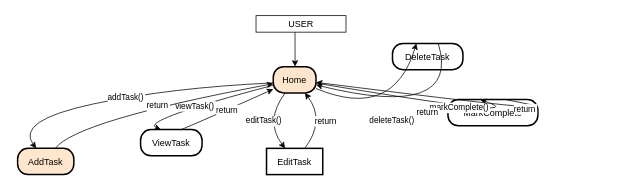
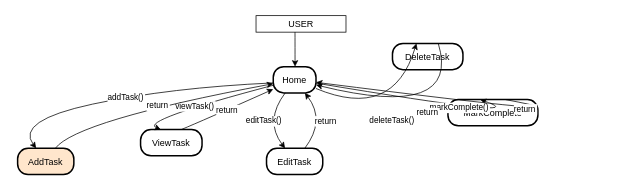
  <mxCell id="0" />
  <mxCell id="1" parent="0" />
  <mxCell id="2" value="" style="ellipse;fillColor=strokeColor;" parent="1" vertex="1"><mxGeometry x="386" y="24" width="14" height="14" as="geometry" /></mxCell>
- <mxCell id="3" value="Home" style="rounded=1;arcSize=40;strokeWidth=2;fillColor=#ffe6cc;" parent="1" vertex="1"><mxGeometry x="364" y="88" width="57" height="35" as="geometry" /></mxCell>
+ <mxCell id="3" value="Home" style="rounded=1;arcSize=40;strokeWidth=2" parent="1" vertex="1"><mxGeometry x="364" y="88" width="57" height="35" as="geometry" /></mxCell>
  <mxCell id="4" value="AddTask" style="rounded=1;arcSize=40;strokeWidth=2;fillColor=#ffe6cc;" parent="1" vertex="1"><mxGeometry x="23" y="197" width="75" height="35" as="geometry" /></mxCell>
  <mxCell id="5" value="ViewTask" style="rounded=1;arcSize=40;strokeWidth=2" parent="1" vertex="1"><mxGeometry x="187" y="172" width="82" height="35" as="geometry" /></mxCell>
- <mxCell id="6" value="EditTask" style="arcSize=40;strokeWidth=2;rounded=0;" parent="1" vertex="1"><mxGeometry x="355" y="197" width="75" height="35" as="geometry" /></mxCell>
+ <mxCell id="6" value="EditTask" style="rounded=1;arcSize=40;strokeWidth=2" parent="1" vertex="1"><mxGeometry x="355" y="197" width="75" height="35" as="geometry" /></mxCell>
  <mxCell id="7" value="DeleteTask" style="rounded=1;arcSize=40;strokeWidth=2" parent="1" vertex="1"><mxGeometry x="523" y="57" width="94" height="35" as="geometry" /></mxCell>
  <mxCell id="8" value="MarkComplete" style="rounded=1;arcSize=40;strokeWidth=2" parent="1" vertex="1"><mxGeometry x="597" y="132" width="120" height="35" as="geometry" /></mxCell>
  <mxCell id="9" value="" style="curved=1;startArrow=none;;exitX=0.49;exitY=1;entryX=0.51;entryY=0;" parent="1" source="2" target="3" edge="1"><mxGeometry relative="1" as="geometry"><Array as="points" /></mxGeometry></mxCell>
  <mxCell id="10" value="addTask()" style="curved=1;startArrow=none;;exitX=0;exitY=0.62;entryX=0.33;entryY=0;" parent="1" source="3" target="4" edge="1"><mxGeometry relative="1" as="geometry"><Array as="points"><mxPoint x="226" y="116" /><mxPoint x="20" y="160" /></Array></mxGeometry></mxCell>
  <mxCell id="11" value="viewTask()" style="curved=1;startArrow=none;;exitX=0;exitY=0.71;entryX=0.33;entryY=0;" parent="1" source="3" target="5" edge="1"><mxGeometry relative="1" as="geometry"><Array as="points"><mxPoint x="185" y="160" /></Array></mxGeometry></mxCell>
  <mxCell id="12" value="editTask()" style="curved=1;startArrow=none;;exitX=0.28;exitY=1;entryX=0.33;entryY=0;" parent="1" source="3" target="6" edge="1"><mxGeometry relative="1" as="geometry"><Array as="points"><mxPoint x="352" y="160" /></Array></mxGeometry></mxCell>
  <mxCell id="13" value="deleteTask()" style="curved=1;startArrow=none;;exitX=1.01;exitY=0.84;entryX=0.34;entryY=0;" parent="1" source="3" target="7" edge="1"><mxGeometry relative="1" as="geometry"><Array as="points"><mxPoint x="524" y="160" /></Array></mxGeometry></mxCell>
  <mxCell id="14" value="markComplete()" style="curved=1;startArrow=none;;exitX=1.01;exitY=0.63;entryX=0.36;entryY=0;" parent="1" source="3" target="8" edge="1"><mxGeometry relative="1" as="geometry"><Array as="points"><mxPoint x="720" y="160" /></Array></mxGeometry></mxCell>
  <mxCell id="15" value="return" style="curved=1;startArrow=none;;exitX=0.67;exitY=0;entryX=0;entryY=0.65;" parent="1" source="4" target="3" edge="1"><mxGeometry relative="1" as="geometry"><Array as="points"><mxPoint x="101" y="160" /></Array></mxGeometry></mxCell>
  <mxCell id="16" value="return" style="curved=1;startArrow=none;;exitX=0.66;exitY=0;entryX=0;entryY=0.86;" parent="1" source="5" target="3" edge="1"><mxGeometry relative="1" as="geometry"><Array as="points"><mxPoint x="270" y="160" /></Array></mxGeometry></mxCell>
  <mxCell id="17" value="return" style="curved=1;startArrow=none;;exitX=0.68;exitY=0;entryX=0.74;entryY=1;" parent="1" source="6" target="3" edge="1"><mxGeometry relative="1" as="geometry"><Array as="points"><mxPoint x="434" y="160" /></Array></mxGeometry></mxCell>
  <mxCell id="18" value="return" style="curved=1;startArrow=none;;exitX=0.65;exitY=0;entryX=1.01;entryY=0.7;" parent="1" source="7" target="3" edge="1"><mxGeometry relative="1" as="geometry"><Array as="points"><mxPoint x="615" y="160" /></Array></mxGeometry></mxCell>
  <mxCell id="19" value="return" style="curved=1;startArrow=none;;exitX=0.64;exitY=0;entryX=1.01;entryY=0.6;" parent="1" source="8" target="3" edge="1"><mxGeometry relative="1" as="geometry"><Array as="points"><mxPoint x="825" y="160" /></Array></mxGeometry></mxCell>
  <mxCell id="20" value="USER" style="rounded=0;whiteSpace=wrap;html=1;" vertex="1" parent="1"><mxGeometry x="341" y="20" width="120" height="22" as="geometry" /></mxCell>
